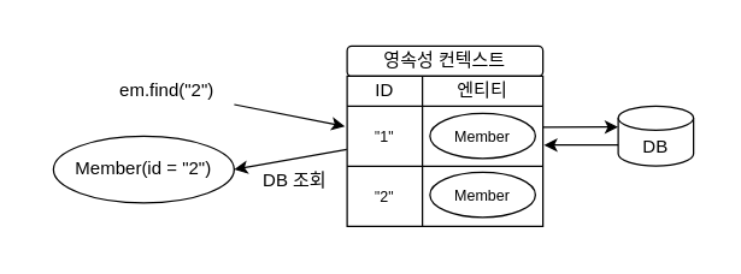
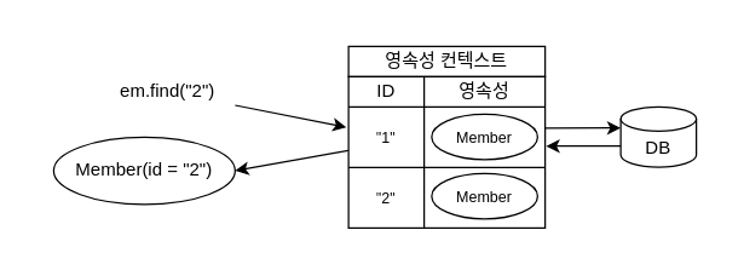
  <mxCell id="0" />
  <mxCell id="1" parent="0" />
  <mxCell id="2" value="" style="rounded=0;whiteSpace=wrap;html=1;strokeColor=none;" vertex="1" parent="1"><mxGeometry x="20" y="20" width="450" height="140" as="geometry" /></mxCell>
- <mxCell id="3" value="&lt;span style=&quot;font-size: 12px;&quot;&gt;영속성 컨텍스트&lt;/span&gt;" style="whiteSpace=wrap;html=1;fontSize=10;rounded=1;" parent="1" vertex="1"><mxGeometry x="230" y="30" width="130" height="20" as="geometry" /></mxCell>
+ <mxCell id="3" value="&lt;span style=&quot;font-size: 12px;&quot;&gt;영속성 컨텍스트&lt;/span&gt;" style="rounded=0;whiteSpace=wrap;html=1;fontSize=10;" parent="1" vertex="1"><mxGeometry x="230" y="30" width="130" height="20" as="geometry" /></mxCell>
  <mxCell id="4" value="" style="edgeStyle=none;html=1;exitX=1;exitY=0.5;exitDx=0;exitDy=0;" parent="1" edge="1"><mxGeometry relative="1" as="geometry"><mxPoint x="360" y="84" as="sourcePoint" /><mxPoint x="410" y="83.877" as="targetPoint" /></mxGeometry></mxCell>
  <mxCell id="5" value="" style="shape=table;html=1;whiteSpace=wrap;startSize=0;container=1;collapsible=0;childLayout=tableLayout;fontSize=12;" parent="1" vertex="1"><mxGeometry x="230" y="50" width="130" height="100" as="geometry" /></mxCell>
  <mxCell id="6" value="" style="shape=tableRow;horizontal=0;startSize=0;swimlaneHead=0;swimlaneBody=0;top=0;left=0;bottom=0;right=0;collapsible=0;dropTarget=0;fillColor=none;points=[[0,0.5],[1,0.5]];portConstraint=eastwest;fontSize=10;" parent="5" vertex="1"><mxGeometry width="130" height="20" as="geometry" /></mxCell>
  <mxCell id="7" value="&lt;font style=&quot;font-size: 12px;&quot;&gt;ID&lt;/font&gt;" style="shape=partialRectangle;html=1;whiteSpace=wrap;connectable=0;fillColor=none;top=0;left=0;bottom=0;right=0;overflow=hidden;fontSize=10;" parent="6" vertex="1"><mxGeometry width="50" height="20" as="geometry"><mxRectangle width="50" height="20" as="alternateBounds" /></mxGeometry></mxCell>
- <mxCell id="8" value="&lt;font style=&quot;font-size: 12px;&quot;&gt;엔티티&lt;/font&gt;" style="shape=partialRectangle;html=1;whiteSpace=wrap;connectable=0;fillColor=none;top=0;left=0;bottom=0;right=0;overflow=hidden;fontSize=10;" parent="6" vertex="1"><mxGeometry x="50" width="80" height="20" as="geometry"><mxRectangle width="80" height="20" as="alternateBounds" /></mxGeometry></mxCell>
+ <mxCell id="8" value="&lt;font style=&quot;font-size: 12px;&quot;&gt;영속성&lt;/font&gt;" style="shape=partialRectangle;html=1;whiteSpace=wrap;connectable=0;fillColor=none;top=0;left=0;bottom=0;right=0;overflow=hidden;fontSize=10;" parent="6" vertex="1"><mxGeometry x="50" width="80" height="20" as="geometry"><mxRectangle width="80" height="20" as="alternateBounds" /></mxGeometry></mxCell>
  <mxCell id="9" value="" style="shape=tableRow;horizontal=0;startSize=0;swimlaneHead=0;swimlaneBody=0;top=0;left=0;bottom=0;right=0;collapsible=0;dropTarget=0;fillColor=none;points=[[0,0.5],[1,0.5]];portConstraint=eastwest;fontSize=10;" parent="5" vertex="1"><mxGeometry y="20" width="130" height="40" as="geometry" /></mxCell>
  <mxCell id="10" value="&quot;1&quot;" style="shape=partialRectangle;html=1;whiteSpace=wrap;connectable=0;fillColor=none;top=0;left=0;bottom=0;right=0;overflow=hidden;fontSize=10;" parent="9" vertex="1"><mxGeometry width="50" height="40" as="geometry"><mxRectangle width="50" height="40" as="alternateBounds" /></mxGeometry></mxCell>
  <mxCell id="11" value="" style="shape=partialRectangle;html=1;whiteSpace=wrap;connectable=0;fillColor=none;top=0;left=0;bottom=0;right=0;overflow=hidden;fontSize=10;" parent="9" vertex="1"><mxGeometry x="50" width="80" height="40" as="geometry"><mxRectangle width="80" height="40" as="alternateBounds" /></mxGeometry></mxCell>
  <mxCell id="12" value="" style="shape=tableRow;horizontal=0;startSize=0;swimlaneHead=0;swimlaneBody=0;top=0;left=0;bottom=0;right=0;collapsible=0;dropTarget=0;fillColor=none;points=[[0,0.5],[1,0.5]];portConstraint=eastwest;fontSize=10;" parent="5" vertex="1"><mxGeometry y="60" width="130" height="40" as="geometry" /></mxCell>
  <mxCell id="13" value="&quot;2&quot;" style="shape=partialRectangle;html=1;whiteSpace=wrap;connectable=0;fillColor=none;top=0;left=0;bottom=0;right=0;overflow=hidden;fontSize=10;" parent="12" vertex="1"><mxGeometry width="50" height="40" as="geometry"><mxRectangle width="50" height="40" as="alternateBounds" /></mxGeometry></mxCell>
  <mxCell id="14" value="" style="shape=partialRectangle;html=1;whiteSpace=wrap;connectable=0;fillColor=none;top=0;left=0;bottom=0;right=0;overflow=hidden;fontSize=10;" parent="12" vertex="1"><mxGeometry x="50" width="80" height="40" as="geometry"><mxRectangle width="80" height="40" as="alternateBounds" /></mxGeometry></mxCell>
  <mxCell id="15" value="&lt;font style=&quot;font-size: 10px;&quot;&gt;Member&lt;/font&gt;" style="ellipse;whiteSpace=wrap;html=1;" parent="1" vertex="1"><mxGeometry x="285" y="74.81" width="70" height="30" as="geometry" /></mxCell>
  <mxCell id="16" style="edgeStyle=none;html=1;entryX=-0.011;entryY=0.336;entryDx=0;entryDy=0;entryPerimeter=0;" parent="1" source="17" target="9" edge="1"><mxGeometry relative="1" as="geometry" /></mxCell>
  <mxCell id="17" value="em.find(&quot;2&quot;)" style="text;html=1;align=center;verticalAlign=middle;resizable=0;points=[];autosize=1;strokeColor=none;fillColor=none;" parent="1" vertex="1"><mxGeometry x="65" y="45" width="90" height="30" as="geometry" /></mxCell>
  <mxCell id="18" value="Member(id = &quot;2&quot;)" style="ellipse;whiteSpace=wrap;html=1;" parent="1" vertex="1"><mxGeometry x="35" y="90" width="120" height="44.37" as="geometry" /></mxCell>
  <mxCell id="19" style="edgeStyle=none;html=1;exitX=-0.002;exitY=0.721;exitDx=0;exitDy=0;entryX=1;entryY=0.5;entryDx=0;entryDy=0;exitPerimeter=0;" parent="1" source="9" target="18" edge="1"><mxGeometry relative="1" as="geometry" /></mxCell>
  <mxCell id="20" value="" style="edgeStyle=none;html=1;entryX=1.005;entryY=0.647;entryDx=0;entryDy=0;entryPerimeter=0;" parent="1" target="9" edge="1"><mxGeometry relative="1" as="geometry"><mxPoint x="410" y="95.813" as="sourcePoint" /><mxPoint x="362" y="95" as="targetPoint" /></mxGeometry></mxCell>
  <mxCell id="21" value="DB" style="shape=cylinder3;whiteSpace=wrap;html=1;boundedLbl=1;backgroundOutline=1;size=8.0;" parent="1" vertex="1"><mxGeometry x="410" y="69.91" width="50" height="39.81" as="geometry" /></mxCell>
- <mxCell id="22" value="DB 조회" style="text;html=1;align=center;verticalAlign=middle;resizable=0;points=[];autosize=1;strokeColor=none;fillColor=none;" parent="1" vertex="1"><mxGeometry x="165" y="104.81" width="60" height="30" as="geometry" /></mxCell>
  <mxCell id="23" value="&lt;font style=&quot;font-size: 10px;&quot;&gt;Member&lt;/font&gt;" style="ellipse;whiteSpace=wrap;html=1;" parent="1" vertex="1"><mxGeometry x="285" y="114" width="70" height="30" as="geometry" /></mxCell>
